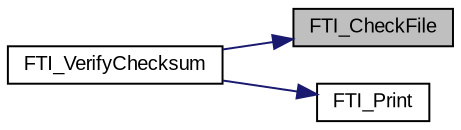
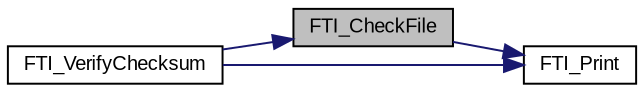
  digraph {
    fontname="Liberation Sans"
    rankdir=LR
    node [color=black fillcolor=white fontname="Liberation Sans" fontsize=10 shape=record style=filled]
    edge [color=midnightblue fontname="Liberation Sans" fontsize=10 labelfontname=Helvetica labelfontsize=10 style=solid]
    n1 [fillcolor=grey75 fontcolor=black height=0.2 label=FTI_CheckFile width=0.4]
    n2 [height=0.2 label=FTI_Print width=0.4]
    n3 [height=0.2 label=FTI_VerifyChecksum width=0.4]
+   n1 -> n2
    n3 -> n1
    n3 -> n2
  }
